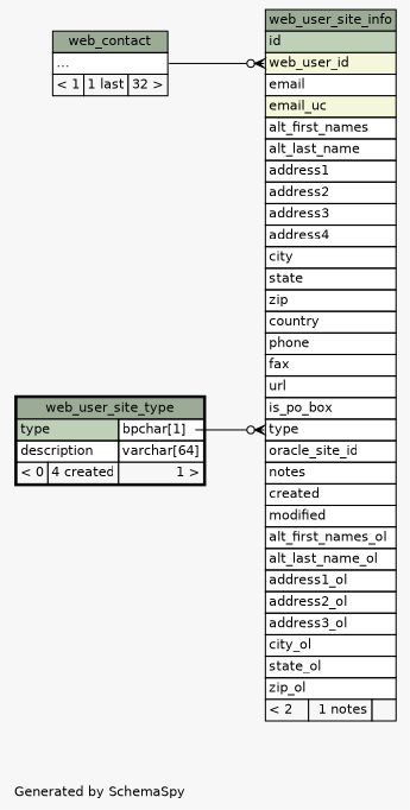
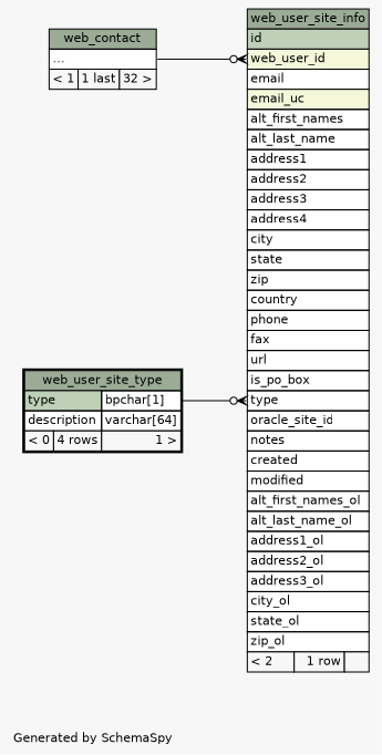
  digraph {
    bgcolor="#f7f7f7"
    fontname=Helvetica
    fontsize=11
    label="\nGenerated by SchemaSpy"
    labeljust=l
    nodesep=0.18
    rankdir=RL
    ranksep=0.46
    node [fontname=Helvetica fontsize=11 shape=plaintext]
    edge [arrowhead=none arrowsize=0.8 arrowtail=crowodot dir=back]
-   n1 [label=<     <TABLE BORDER="0" CELLBORDER="1" CELLSPACING="0" BGCOLOR="#ffffff">       <TR><TD COLSPAN="3" BGCOLOR="#9bab96" ALIGN="CENTER">web_user_site_info</TD></TR>       <TR><TD PORT="id" COLSPAN="3" BGCOLOR="#bed1b8" ALIGN="LEFT">id</TD></TR>       <TR><TD PORT="web_user_id" COLSPAN="3" BGCOLOR="#f4f7da" ALIGN="LEFT">web_user_id</TD></TR>       <TR><TD PORT="email" COLSPAN="3" ALIGN="LEFT">email</TD></TR>       <TR><TD PORT="email_uc" COLSPAN="3" BGCOLOR="#f4f7da" ALIGN="LEFT">email_uc</TD></TR>       <TR><TD PORT="alt_first_names" COLSPAN="3" ALIGN="LEFT">alt_first_names</TD></TR>       <TR><TD PORT="alt_last_name" COLSPAN="3" ALIGN="LEFT">alt_last_name</TD></TR>       <TR><TD PORT="address1" COLSPAN="3" ALIGN="LEFT">address1</TD></TR>       <TR><TD PORT="address2" COLSPAN="3" ALIGN="LEFT">address2</TD></TR>       <TR><TD PORT="address3" COLSPAN="3" ALIGN="LEFT">address3</TD></TR>       <TR><TD PORT="address4" COLSPAN="3" ALIGN="LEFT">address4</TD></TR>       <TR><TD PORT="city" COLSPAN="3" ALIGN="LEFT">city</TD></TR>       <TR><TD PORT="state" COLSPAN="3" ALIGN="LEFT">state</TD></TR>       <TR><TD PORT="zip" COLSPAN="3" ALIGN="LEFT">zip</TD></TR>       <TR><TD PORT="country" COLSPAN="3" ALIGN="LEFT">country</TD></TR>       <TR><TD PORT="phone" COLSPAN="3" ALIGN="LEFT">phone</TD></TR>       <TR><TD PORT="fax" COLSPAN="3" ALIGN="LEFT">fax</TD></TR>       <TR><TD PORT="url" COLSPAN="3" ALIGN="LEFT">url</TD></TR>       <TR><TD PORT="is_po_box" COLSPAN="3" ALIGN="LEFT">is_po_box</TD></TR>       <TR><TD PORT="type" COLSPAN="3" ALIGN="LEFT">type</TD></TR>       <TR><TD PORT="oracle_site_id" COLSPAN="3" ALIGN="LEFT">oracle_site_id</TD></TR>       <TR><TD PORT="notes" COLSPAN="3" ALIGN="LEFT">notes</TD></TR>       <TR><TD PORT="created" COLSPAN="3" ALIGN="LEFT">created</TD></TR>       <TR><TD PORT="modified" COLSPAN="3" ALIGN="LEFT">modified</TD></TR>       <TR><TD PORT="alt_first_names_ol" COLSPAN="3" ALIGN="LEFT">alt_first_names_ol</TD></TR>       <TR><TD PORT="alt_last_name_ol" COLSPAN="3" ALIGN="LEFT">alt_last_name_ol</TD></TR>       <TR><TD PORT="address1_ol" COLSPAN="3" ALIGN="LEFT">address1_ol</TD></TR>       <TR><TD PORT="address2_ol" COLSPAN="3" ALIGN="LEFT">address2_ol</TD></TR>       <TR><TD PORT="address3_ol" COLSPAN="3" ALIGN="LEFT">address3_ol</TD></TR>       <TR><TD PORT="city_ol" COLSPAN="3" ALIGN="LEFT">city_ol</TD></TR>       <TR><TD PORT="state_ol" COLSPAN="3" ALIGN="LEFT">state_ol</TD></TR>       <TR><TD PORT="zip_ol" COLSPAN="3" ALIGN="LEFT">zip_ol</TD></TR>       <TR><TD ALIGN="LEFT" BGCOLOR="#f7f7f7">&lt; 2</TD><TD ALIGN="RIGHT" BGCOLOR="#f7f7f7">1 notes</TD><TD ALIGN="RIGHT" BGCOLOR="#f7f7f7">  </TD></TR>     </TABLE>>]
-   n2 [label=<     <TABLE BORDER="2" CELLBORDER="1" CELLSPACING="0" BGCOLOR="#ffffff">       <TR><TD COLSPAN="3" BGCOLOR="#9bab96" ALIGN="CENTER">web_user_site_type</TD></TR>       <TR><TD PORT="type" COLSPAN="2" BGCOLOR="#bed1b8" ALIGN="LEFT">type</TD><TD PORT="type.type" ALIGN="LEFT">bpchar[1]</TD></TR>       <TR><TD PORT="description" COLSPAN="2" ALIGN="LEFT">description</TD><TD PORT="description.type" ALIGN="LEFT">varchar[64]</TD></TR>       <TR><TD ALIGN="LEFT" BGCOLOR="#f7f7f7">&lt; 0</TD><TD ALIGN="RIGHT" BGCOLOR="#f7f7f7">4 created</TD><TD ALIGN="RIGHT" BGCOLOR="#f7f7f7">1 &gt;</TD></TR>     </TABLE>>]
+   n1 [label=<     <TABLE BORDER="0" CELLBORDER="1" CELLSPACING="0" BGCOLOR="#ffffff">       <TR><TD COLSPAN="3" BGCOLOR="#9bab96" ALIGN="CENTER">web_user_site_info</TD></TR>       <TR><TD PORT="id" COLSPAN="3" BGCOLOR="#bed1b8" ALIGN="LEFT">id</TD></TR>       <TR><TD PORT="web_user_id" COLSPAN="3" BGCOLOR="#f4f7da" ALIGN="LEFT">web_user_id</TD></TR>       <TR><TD PORT="email" COLSPAN="3" ALIGN="LEFT">email</TD></TR>       <TR><TD PORT="email_uc" COLSPAN="3" BGCOLOR="#f4f7da" ALIGN="LEFT">email_uc</TD></TR>       <TR><TD PORT="alt_first_names" COLSPAN="3" ALIGN="LEFT">alt_first_names</TD></TR>       <TR><TD PORT="alt_last_name" COLSPAN="3" ALIGN="LEFT">alt_last_name</TD></TR>       <TR><TD PORT="address1" COLSPAN="3" ALIGN="LEFT">address1</TD></TR>       <TR><TD PORT="address2" COLSPAN="3" ALIGN="LEFT">address2</TD></TR>       <TR><TD PORT="address3" COLSPAN="3" ALIGN="LEFT">address3</TD></TR>       <TR><TD PORT="address4" COLSPAN="3" ALIGN="LEFT">address4</TD></TR>       <TR><TD PORT="city" COLSPAN="3" ALIGN="LEFT">city</TD></TR>       <TR><TD PORT="state" COLSPAN="3" ALIGN="LEFT">state</TD></TR>       <TR><TD PORT="zip" COLSPAN="3" ALIGN="LEFT">zip</TD></TR>       <TR><TD PORT="country" COLSPAN="3" ALIGN="LEFT">country</TD></TR>       <TR><TD PORT="phone" COLSPAN="3" ALIGN="LEFT">phone</TD></TR>       <TR><TD PORT="fax" COLSPAN="3" ALIGN="LEFT">fax</TD></TR>       <TR><TD PORT="url" COLSPAN="3" ALIGN="LEFT">url</TD></TR>       <TR><TD PORT="is_po_box" COLSPAN="3" ALIGN="LEFT">is_po_box</TD></TR>       <TR><TD PORT="type" COLSPAN="3" ALIGN="LEFT">type</TD></TR>       <TR><TD PORT="oracle_site_id" COLSPAN="3" ALIGN="LEFT">oracle_site_id</TD></TR>       <TR><TD PORT="notes" COLSPAN="3" ALIGN="LEFT">notes</TD></TR>       <TR><TD PORT="created" COLSPAN="3" ALIGN="LEFT">created</TD></TR>       <TR><TD PORT="modified" COLSPAN="3" ALIGN="LEFT">modified</TD></TR>       <TR><TD PORT="alt_first_names_ol" COLSPAN="3" ALIGN="LEFT">alt_first_names_ol</TD></TR>       <TR><TD PORT="alt_last_name_ol" COLSPAN="3" ALIGN="LEFT">alt_last_name_ol</TD></TR>       <TR><TD PORT="address1_ol" COLSPAN="3" ALIGN="LEFT">address1_ol</TD></TR>       <TR><TD PORT="address2_ol" COLSPAN="3" ALIGN="LEFT">address2_ol</TD></TR>       <TR><TD PORT="address3_ol" COLSPAN="3" ALIGN="LEFT">address3_ol</TD></TR>       <TR><TD PORT="city_ol" COLSPAN="3" ALIGN="LEFT">city_ol</TD></TR>       <TR><TD PORT="state_ol" COLSPAN="3" ALIGN="LEFT">state_ol</TD></TR>       <TR><TD PORT="zip_ol" COLSPAN="3" ALIGN="LEFT">zip_ol</TD></TR>       <TR><TD ALIGN="LEFT" BGCOLOR="#f7f7f7">&lt; 2</TD><TD ALIGN="RIGHT" BGCOLOR="#f7f7f7">1 row</TD><TD ALIGN="RIGHT" BGCOLOR="#f7f7f7">  </TD></TR>     </TABLE>>]
+   n2 [label=<     <TABLE BORDER="2" CELLBORDER="1" CELLSPACING="0" BGCOLOR="#ffffff">       <TR><TD COLSPAN="3" BGCOLOR="#9bab96" ALIGN="CENTER">web_user_site_type</TD></TR>       <TR><TD PORT="type" COLSPAN="2" BGCOLOR="#bed1b8" ALIGN="LEFT">type</TD><TD PORT="type.type" ALIGN="LEFT">bpchar[1]</TD></TR>       <TR><TD PORT="description" COLSPAN="2" ALIGN="LEFT">description</TD><TD PORT="description.type" ALIGN="LEFT">varchar[64]</TD></TR>       <TR><TD ALIGN="LEFT" BGCOLOR="#f7f7f7">&lt; 0</TD><TD ALIGN="RIGHT" BGCOLOR="#f7f7f7">4 rows</TD><TD ALIGN="RIGHT" BGCOLOR="#f7f7f7">1 &gt;</TD></TR>     </TABLE>>]
    n3 [label=<     <TABLE BORDER="0" CELLBORDER="1" CELLSPACING="0" BGCOLOR="#ffffff">       <TR><TD COLSPAN="3" BGCOLOR="#9bab96" ALIGN="CENTER">web_contact</TD></TR>       <TR><TD PORT="elipses" COLSPAN="3" ALIGN="LEFT">...</TD></TR>       <TR><TD ALIGN="LEFT" BGCOLOR="#f7f7f7">&lt; 1</TD><TD ALIGN="RIGHT" BGCOLOR="#f7f7f7">1 last</TD><TD ALIGN="RIGHT" BGCOLOR="#f7f7f7">32 &gt;</TD></TR>     </TABLE>>]
    n1 -> n2 [headport="type.type:e" tailport="type:w"]
    n1 -> n3 [headport="elipses:e" tailport="web_user_id:w"]
  }
